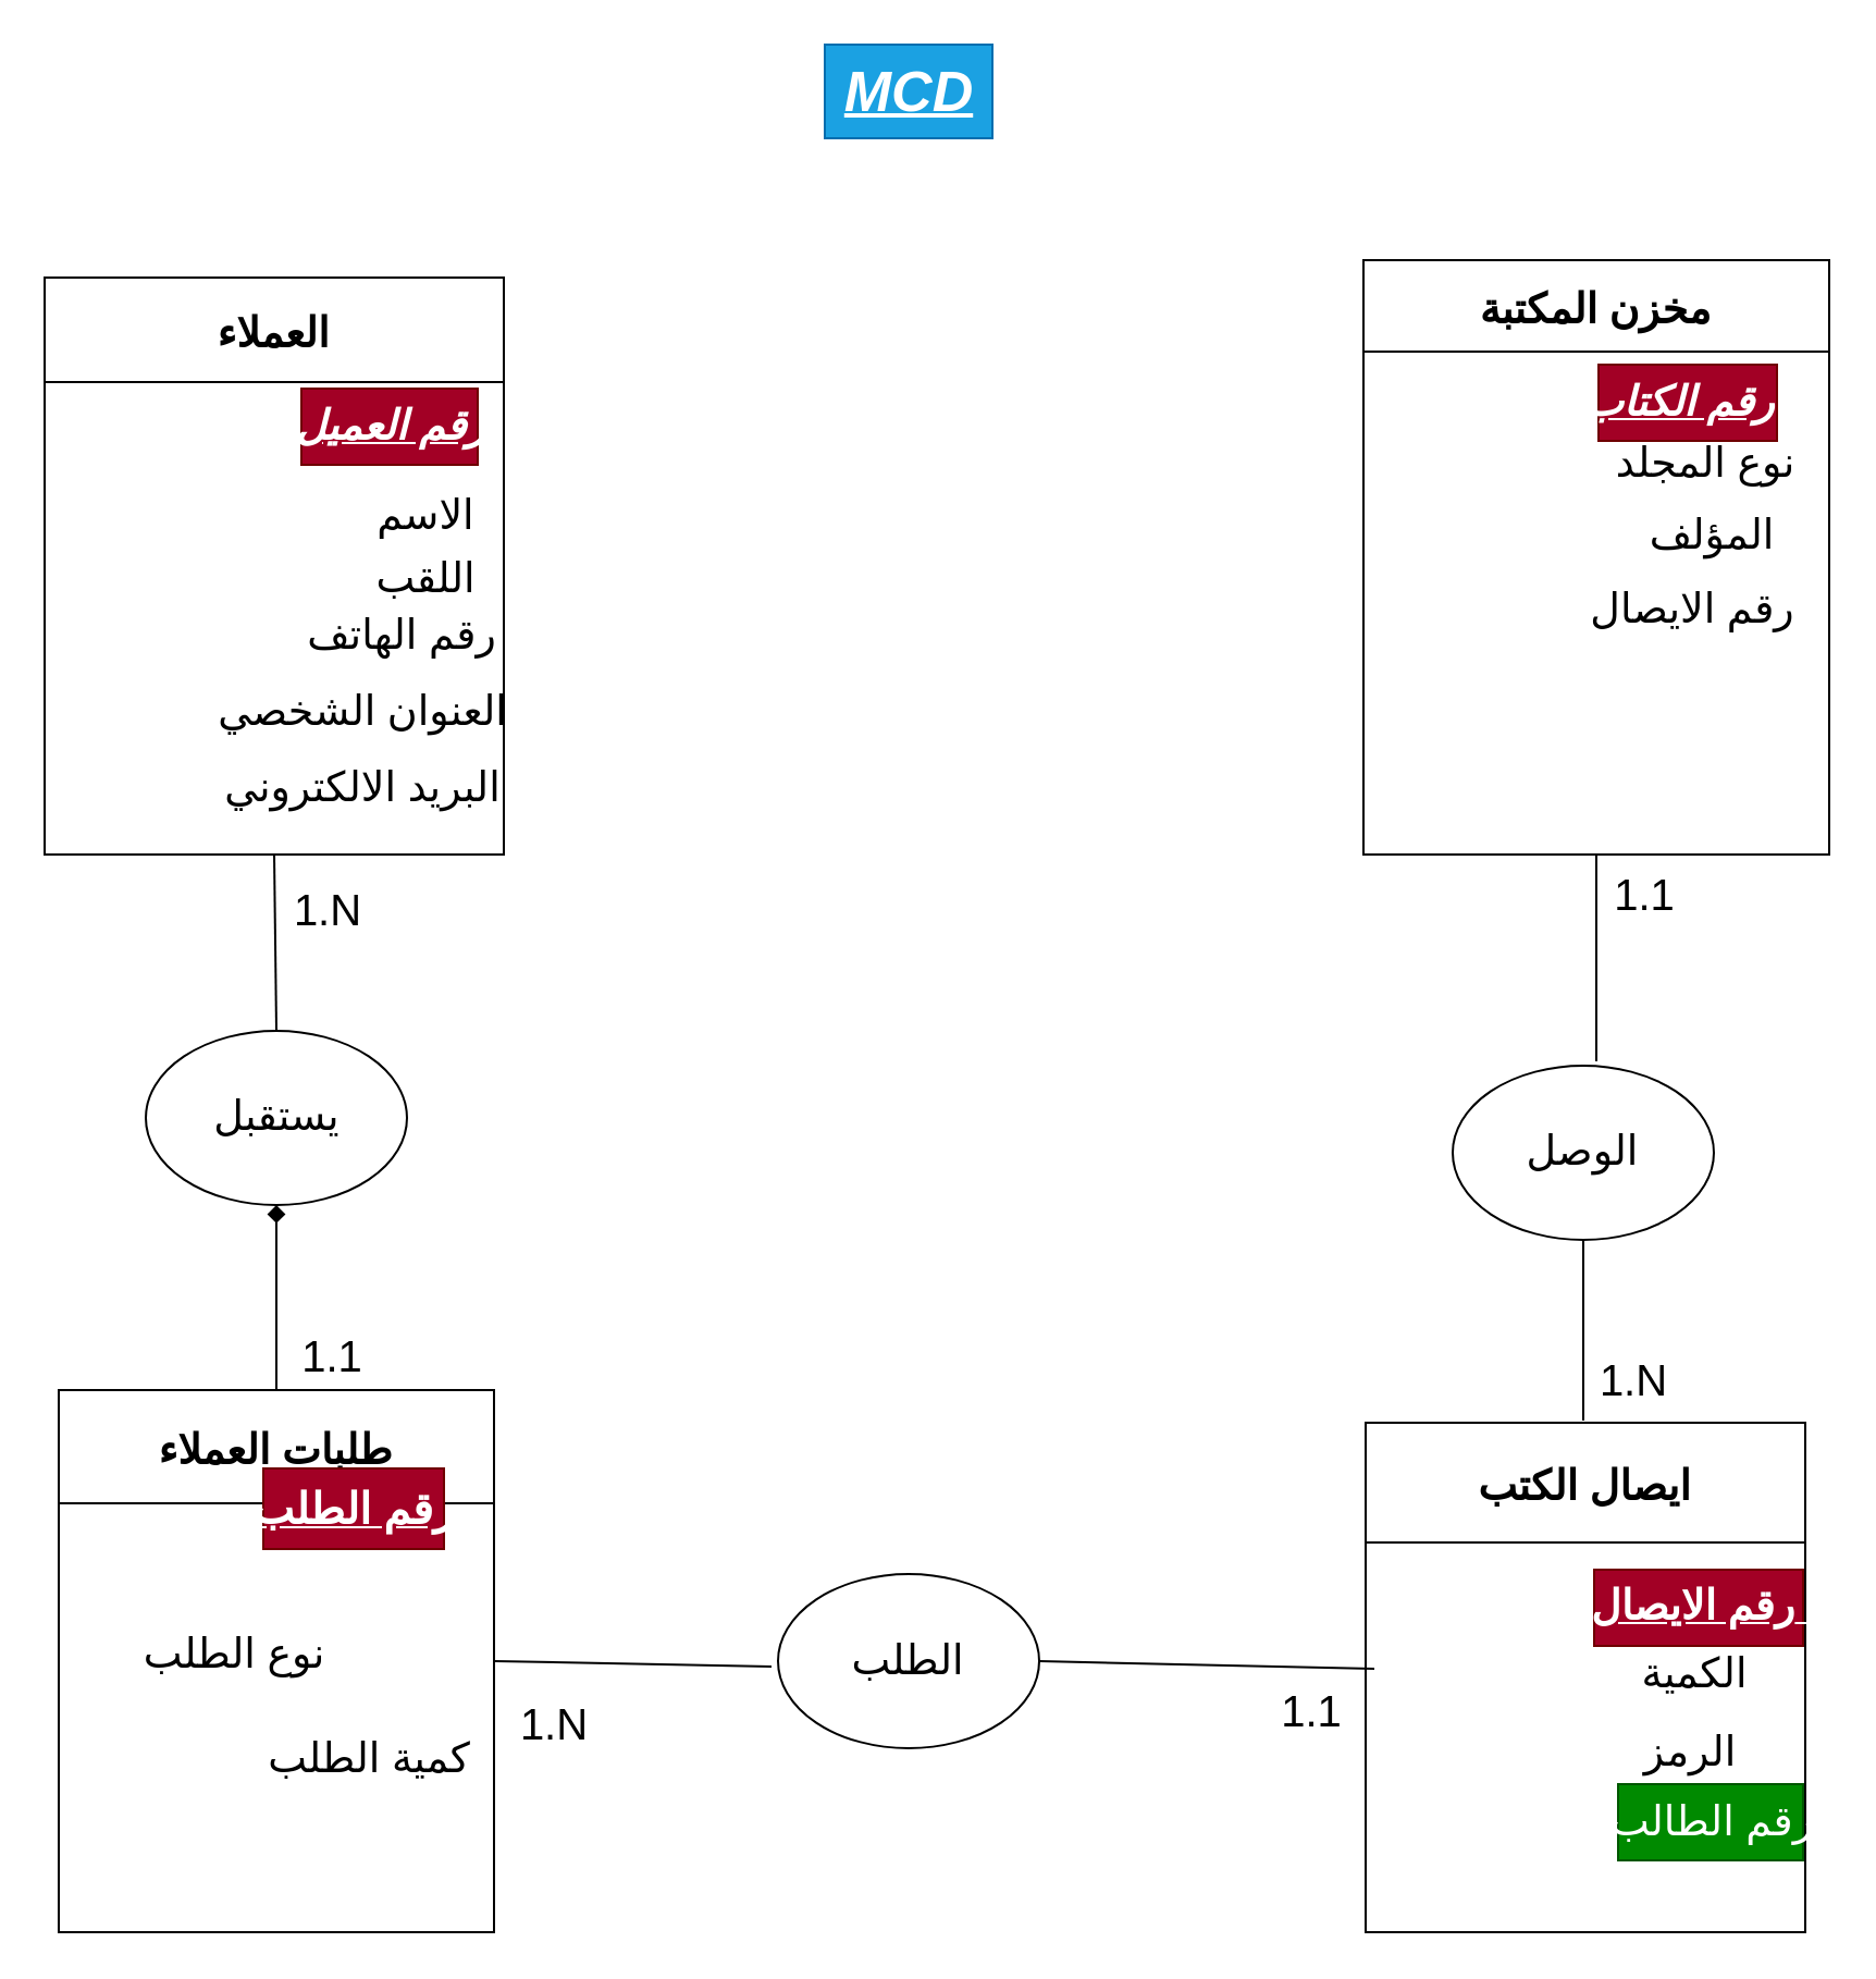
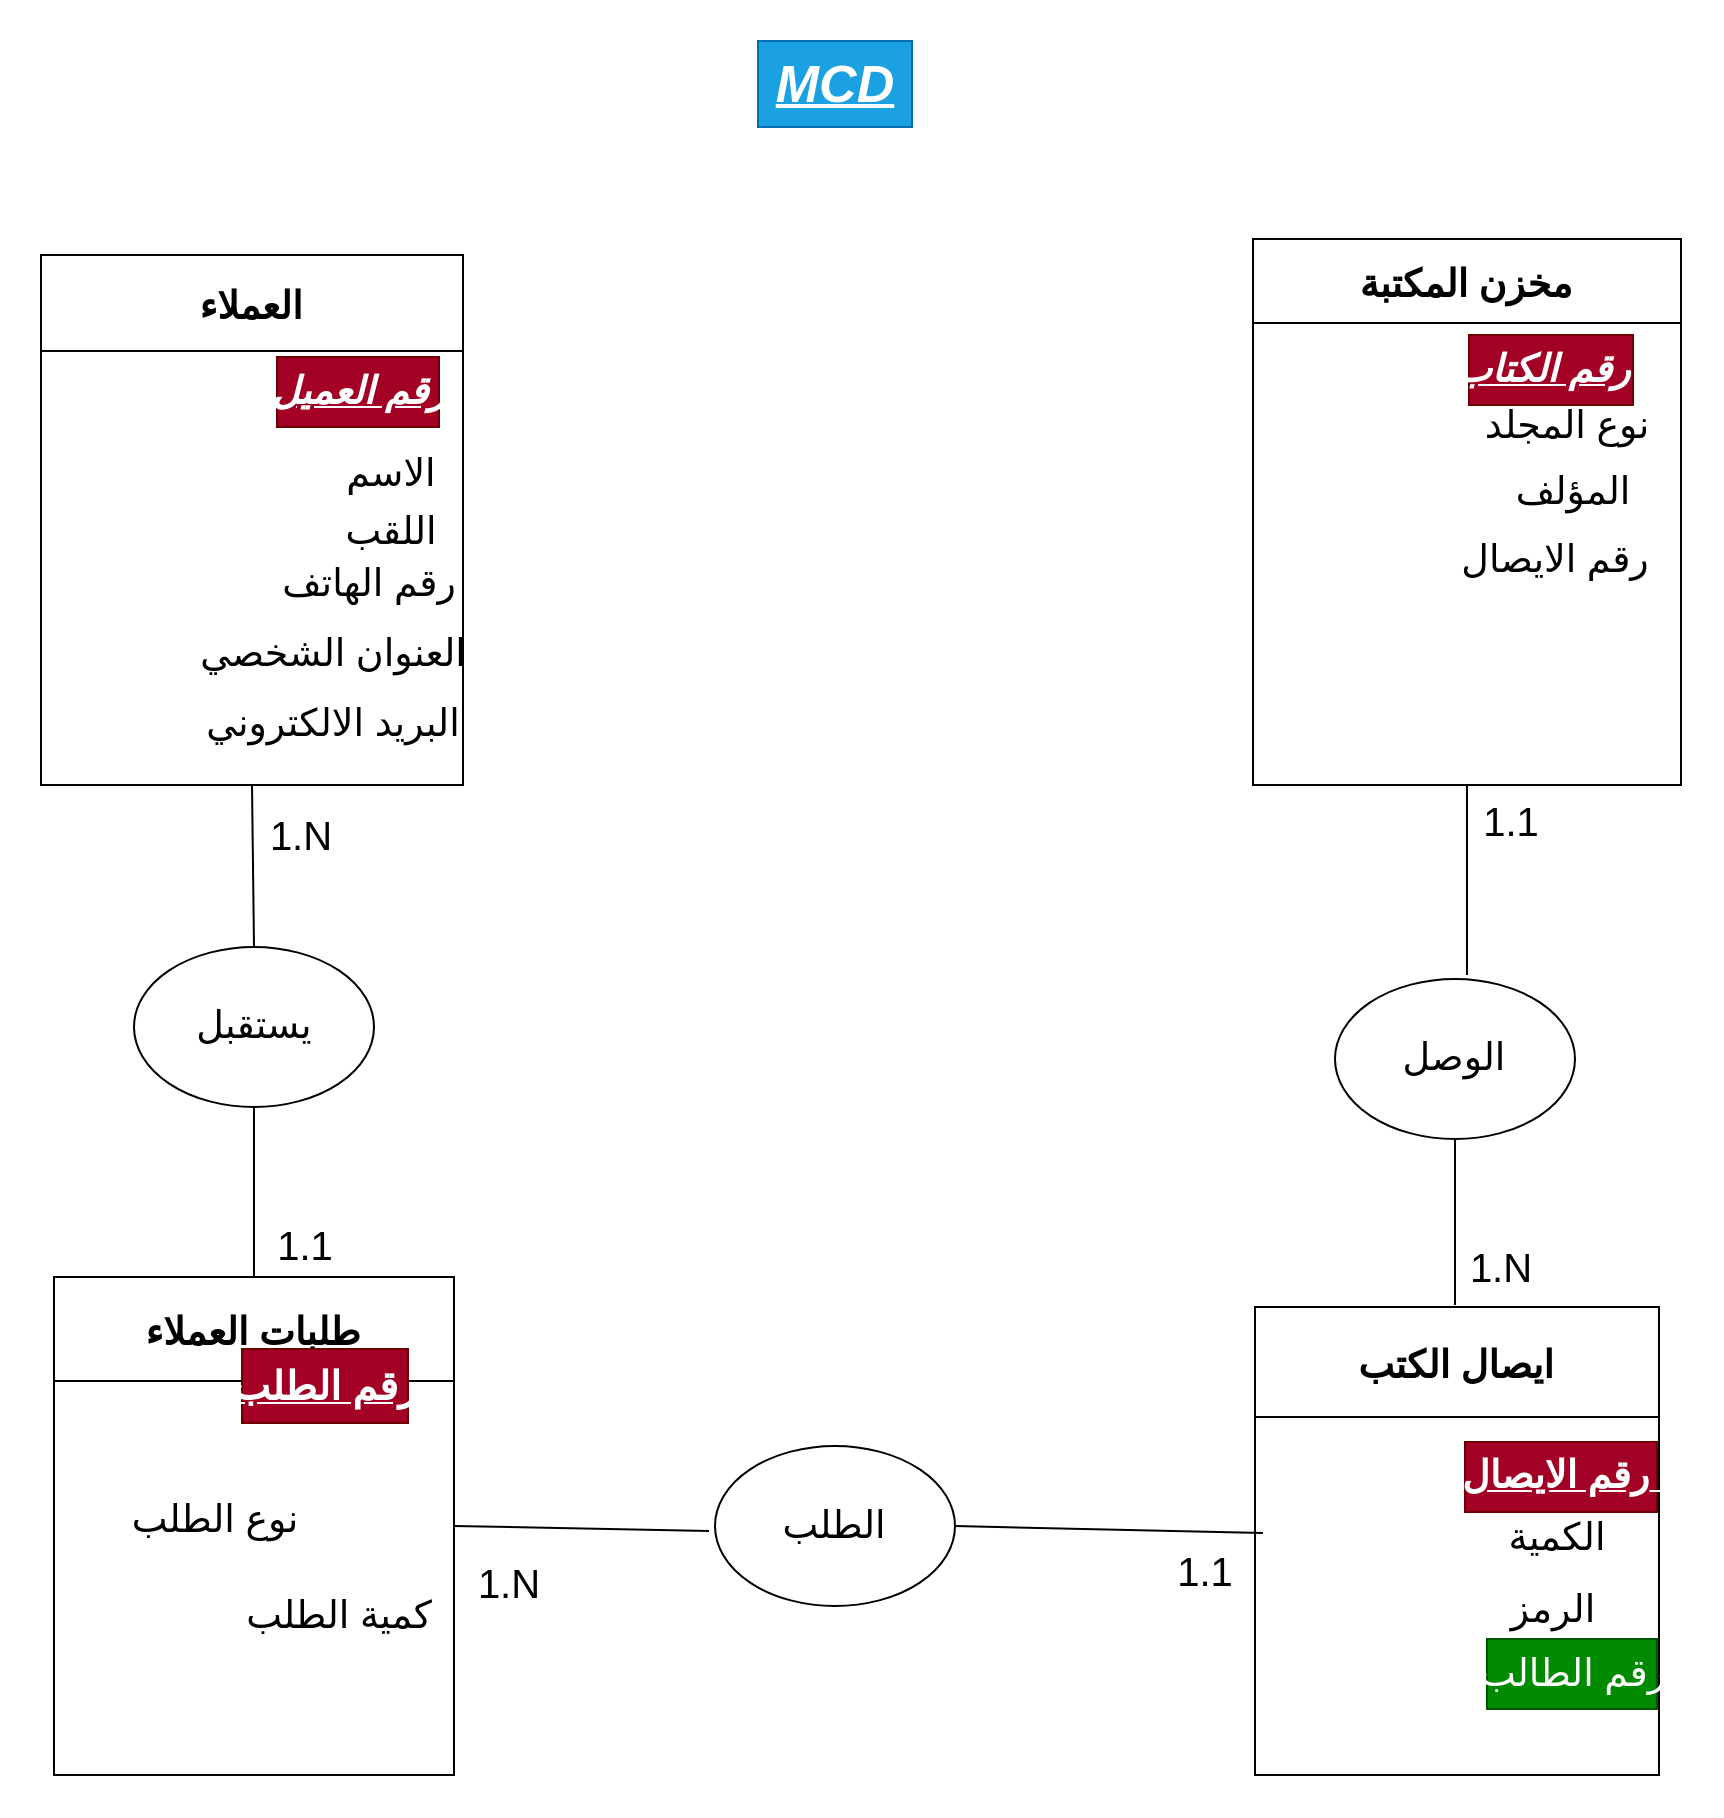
  <mxCell id="0" />
  <mxCell id="1" parent="0" />
  <mxCell id="2" value="العملاء" style="swimlane;startSize=48;fontSize=19;" parent="1" vertex="1"><mxGeometry x="20" y="127" width="211" height="265" as="geometry" /></mxCell>
  <mxCell id="3" value="اللقب" style="text;html=1;align=center;verticalAlign=middle;resizable=0;points=[];autosize=1;strokeColor=none;fillColor=none;fontSize=19;" vertex="1" parent="2"><mxGeometry x="151" y="121" width="48" height="35" as="geometry" /></mxCell>
  <mxCell id="4" value="رقم الهاتف" style="text;html=1;align=center;verticalAlign=middle;resizable=0;points=[];autosize=1;strokeColor=none;fillColor=none;fontSize=19;" vertex="1" parent="2"><mxGeometry x="122.5" y="147" width="83" height="35" as="geometry" /></mxCell>
  <mxCell id="5" value="العنوان الشخصي" style="text;html=1;align=center;verticalAlign=middle;resizable=0;points=[];autosize=1;strokeColor=none;fillColor=none;fontSize=19;" vertex="1" parent="2"><mxGeometry x="85" y="182" width="121" height="35" as="geometry" /></mxCell>
  <mxCell id="6" value="البريد الالكتروني" style="text;html=1;align=center;verticalAlign=middle;resizable=0;points=[];autosize=1;strokeColor=none;fillColor=none;fontSize=19;" vertex="1" parent="2"><mxGeometry x="86" y="217" width="120" height="35" as="geometry" /></mxCell>
  <mxCell id="7" value="الاسم" style="text;html=1;align=center;verticalAlign=middle;resizable=0;points=[];autosize=1;strokeColor=none;fillColor=none;fontSize=19;" vertex="1" parent="2"><mxGeometry x="150" y="92" width="49" height="35" as="geometry" /></mxCell>
  <mxCell id="8" value="مخزن المكتبة" style="swimlane;startSize=42;fontStyle=1;verticalAlign=middle;fontSize=19;" parent="1" vertex="1"><mxGeometry x="626" y="119" width="214" height="273" as="geometry"><mxRectangle x="629" y="251" width="84" height="44" as="alternateBounds" /></mxGeometry></mxCell>
  <mxCell id="9" value="&lt;span style=&quot;background-color: initial; font-size: 19px;&quot;&gt;&lt;i&gt;&lt;b&gt;&lt;u&gt;رقم الكتاب&lt;/u&gt;&lt;/b&gt;&lt;/i&gt;&lt;/span&gt;" style="text;html=1;align=right;verticalAlign=middle;resizable=0;points=[];autosize=1;strokeColor=#6F0000;fillColor=#a20025;fontSize=19;fontColor=#ffffff;" vertex="1" parent="8"><mxGeometry x="108" y="48" width="82" height="35" as="geometry" /></mxCell>
  <mxCell id="10" value="نوع المجلد" style="text;html=1;align=center;verticalAlign=middle;resizable=0;points=[];autosize=1;strokeColor=none;fillColor=none;fontSize=19;" vertex="1" parent="8"><mxGeometry x="116" y="76" width="82" height="35" as="geometry" /></mxCell>
  <mxCell id="11" value="المؤلف" style="text;html=1;align=center;verticalAlign=middle;resizable=0;points=[];autosize=1;strokeColor=none;fillColor=none;fontSize=19;" vertex="1" parent="8"><mxGeometry x="130" y="109" width="60" height="35" as="geometry" /></mxCell>
  <mxCell id="12" value="رقم الايصال" style="text;html=1;align=center;verticalAlign=middle;resizable=0;points=[];autosize=1;strokeColor=none;fillColor=none;fontSize=19;" vertex="1" parent="8"><mxGeometry x="104" y="143" width="93" height="35" as="geometry" /></mxCell>
  <mxCell id="13" value="الوصل" style="ellipse;whiteSpace=wrap;html=1;fontSize=19;" vertex="1" parent="1"><mxGeometry x="667" y="489" width="120" height="80" as="geometry" /></mxCell>
  <mxCell id="14" value="" style="endArrow=none;html=1;rounded=0;fontSize=19;entryX=0.5;entryY=1;entryDx=0;entryDy=0;" edge="1" parent="1" target="8"><mxGeometry width="50" height="50" relative="1" as="geometry"><mxPoint x="733" y="487" as="sourcePoint" /><mxPoint x="745" y="392" as="targetPoint" /><Array as="points" /></mxGeometry></mxCell>
  <mxCell id="15" value="ايصال الكتب" style="swimlane;fontSize=19;startSize=55;" vertex="1" parent="1"><mxGeometry x="627" y="653" width="202" height="234" as="geometry" /></mxCell>
  <mxCell id="16" value="&lt;b&gt;&lt;font size=&quot;1&quot; style=&quot;&quot;&gt;&lt;u style=&quot;font-size: 19px;&quot;&gt;رقم الايصال&amp;nbsp;&lt;/u&gt;&lt;/font&gt;&lt;/b&gt;" style="text;html=1;align=center;verticalAlign=middle;resizable=0;points=[];autosize=1;strokeColor=#6F0000;fillColor=#a20025;fontSize=19;fontColor=#ffffff;" vertex="1" parent="15"><mxGeometry x="105" y="67.5" width="96" height="35" as="geometry" /></mxCell>
  <mxCell id="17" value="طلبات العملاء" style="swimlane;fontSize=19;startSize=52;" vertex="1" parent="1"><mxGeometry x="26.5" y="638" width="200" height="249" as="geometry" /></mxCell>
  <mxCell id="18" value="نوع الطلب" style="text;html=1;align=center;verticalAlign=middle;resizable=0;points=[];autosize=1;strokeColor=none;fillColor=none;fontSize=19;" vertex="1" parent="17"><mxGeometry x="38.5" y="104" width="83" height="35" as="geometry" /></mxCell>
  <mxCell id="19" value="كمية الطلب" style="text;html=1;align=center;verticalAlign=middle;resizable=0;points=[];autosize=1;strokeColor=none;fillColor=none;fontSize=19;" vertex="1" parent="17"><mxGeometry x="99.5" y="152" width="86" height="35" as="geometry" /></mxCell>
  <mxCell id="20" value="&lt;u&gt;&lt;b&gt;&lt;font style=&quot;font-size: 20px;&quot;&gt;رقم الطلب&lt;/font&gt;&lt;/b&gt;&lt;/u&gt;" style="text;html=1;align=center;verticalAlign=middle;resizable=0;points=[];autosize=1;strokeColor=#6F0000;fillColor=#a20025;fontSize=19;fontColor=#ffffff;" vertex="1" parent="17"><mxGeometry x="94" y="36" width="83" height="37" as="geometry" /></mxCell>
  <mxCell id="21" value="يستقبل" style="ellipse;whiteSpace=wrap;html=1;fontSize=19;" vertex="1" parent="1"><mxGeometry x="66.5" y="473" width="120" height="80" as="geometry" /></mxCell>
  <mxCell id="22" value="" style="endArrow=none;html=1;rounded=0;fontSize=19;entryX=0.5;entryY=1;entryDx=0;entryDy=0;exitX=0.5;exitY=0;exitDx=0;exitDy=0;" edge="1" parent="1" source="21" target="2"><mxGeometry width="50" height="50" relative="1" as="geometry"><mxPoint x="348" y="444" as="sourcePoint" /><mxPoint x="398" y="394" as="targetPoint" /></mxGeometry></mxCell>
- <mxCell id="23" value="" style="endArrow=diamond;html=1;rounded=0;fontSize=19;entryX=0.5;entryY=1;entryDx=0;entryDy=0;exitX=0.5;exitY=0;exitDx=0;exitDy=0;" edge="1" parent="1" source="17" target="21"><mxGeometry width="50" height="50" relative="1" as="geometry"><mxPoint x="348" y="644" as="sourcePoint" /><mxPoint x="398" y="594" as="targetPoint" /></mxGeometry></mxCell>
+ <mxCell id="23" value="" style="endArrow=none;html=1;rounded=0;fontSize=19;entryX=0.5;entryY=1;entryDx=0;entryDy=0;exitX=0.5;exitY=0;exitDx=0;exitDy=0;" edge="1" parent="1" source="17" target="21"><mxGeometry width="50" height="50" relative="1" as="geometry"><mxPoint x="348" y="644" as="sourcePoint" /><mxPoint x="398" y="594" as="targetPoint" /></mxGeometry></mxCell>
  <mxCell id="24" value="" style="endArrow=none;html=1;rounded=0;fontSize=19;entryX=0.5;entryY=1;entryDx=0;entryDy=0;" edge="1" parent="1" target="13"><mxGeometry width="50" height="50" relative="1" as="geometry"><mxPoint x="727" y="652" as="sourcePoint" /><mxPoint x="727" y="574" as="targetPoint" /></mxGeometry></mxCell>
  <mxCell id="25" value="الطلب" style="ellipse;whiteSpace=wrap;html=1;fontSize=19;" vertex="1" parent="1"><mxGeometry x="357" y="722.5" width="120" height="80" as="geometry" /></mxCell>
  <mxCell id="26" value="" style="endArrow=none;html=1;rounded=0;fontSize=19;exitX=1;exitY=0.5;exitDx=0;exitDy=0;" edge="1" parent="1" source="17"><mxGeometry width="50" height="50" relative="1" as="geometry"><mxPoint x="348" y="644" as="sourcePoint" /><mxPoint x="354" y="765" as="targetPoint" /></mxGeometry></mxCell>
  <mxCell id="27" value="" style="endArrow=none;html=1;rounded=0;fontSize=19;exitX=1;exitY=0.5;exitDx=0;exitDy=0;" edge="1" parent="1" source="25"><mxGeometry width="50" height="50" relative="1" as="geometry"><mxPoint x="348" y="644" as="sourcePoint" /><mxPoint x="631" y="766" as="targetPoint" /></mxGeometry></mxCell>
  <mxCell id="28" value="الكمية" style="text;html=1;align=center;verticalAlign=middle;resizable=0;points=[];autosize=1;strokeColor=none;fillColor=none;fontSize=19;" vertex="1" parent="1"><mxGeometry x="751" y="751" width="53" height="35" as="geometry" /></mxCell>
  <mxCell id="29" value="الرمز" style="text;html=1;align=center;verticalAlign=middle;resizable=0;points=[];autosize=1;strokeColor=none;fillColor=none;fontSize=19;" vertex="1" parent="1"><mxGeometry x="750" y="787" width="52" height="35" as="geometry" /></mxCell>
  <mxCell id="30" value="رقم الطالب" style="text;html=1;align=center;verticalAlign=middle;resizable=0;points=[];autosize=1;strokeColor=#005700;fillColor=#008a00;fontSize=19;fontColor=#ffffff;" vertex="1" parent="1"><mxGeometry x="743" y="819" width="85" height="35" as="geometry" /></mxCell>
  <mxCell id="31" value="&lt;b&gt;&lt;i&gt;رقم العميل&lt;/i&gt;&lt;/b&gt;" style="text;html=1;align=center;verticalAlign=middle;resizable=0;points=[];autosize=1;strokeColor=#6F0000;fillColor=#a20025;fontSize=19;fontStyle=4;fontColor=#ffffff;" vertex="1" parent="1"><mxGeometry x="138" y="178" width="81" height="35" as="geometry" /></mxCell>
  <mxCell id="32" value="1.1" style="text;html=1;align=center;verticalAlign=middle;resizable=0;points=[];autosize=1;strokeColor=none;fillColor=none;fontSize=20;" vertex="1" parent="1"><mxGeometry x="579" y="767" width="46" height="36" as="geometry" /></mxCell>
  <mxCell id="33" value="1.N" style="text;html=1;align=center;verticalAlign=middle;resizable=0;points=[];autosize=1;strokeColor=none;fillColor=none;fontSize=20;" vertex="1" parent="1"><mxGeometry x="229.5" y="773" width="49" height="36" as="geometry" /></mxCell>
  <mxCell id="34" value="1.1" style="text;html=1;align=center;verticalAlign=middle;resizable=0;points=[];autosize=1;strokeColor=none;fillColor=none;fontSize=20;" vertex="1" parent="1"><mxGeometry x="129" y="604" width="46" height="36" as="geometry" /></mxCell>
  <mxCell id="35" value="1.N" style="text;html=1;align=center;verticalAlign=middle;resizable=0;points=[];autosize=1;strokeColor=none;fillColor=none;fontSize=20;" vertex="1" parent="1"><mxGeometry x="125" y="399" width="49" height="36" as="geometry" /></mxCell>
  <mxCell id="36" value="1.1" style="text;html=1;align=center;verticalAlign=middle;resizable=0;points=[];autosize=1;strokeColor=none;fillColor=none;fontSize=20;" vertex="1" parent="1"><mxGeometry x="732" y="392" width="46" height="36" as="geometry" /></mxCell>
  <mxCell id="37" value="1.N" style="text;html=1;align=center;verticalAlign=middle;resizable=0;points=[];autosize=1;strokeColor=none;fillColor=none;fontSize=20;" vertex="1" parent="1"><mxGeometry x="725" y="615" width="49" height="36" as="geometry" /></mxCell>
  <mxCell id="38" value="&lt;font style=&quot;font-size: 26px;&quot;&gt;MCD&lt;/font&gt;" style="text;html=1;align=center;verticalAlign=middle;resizable=0;points=[];autosize=1;strokeColor=#006EAF;fillColor=#1ba1e2;fontSize=20;fontColor=#ffffff;fontStyle=7" vertex="1" parent="1"><mxGeometry x="378.5" y="20" width="77" height="43" as="geometry" /></mxCell>
